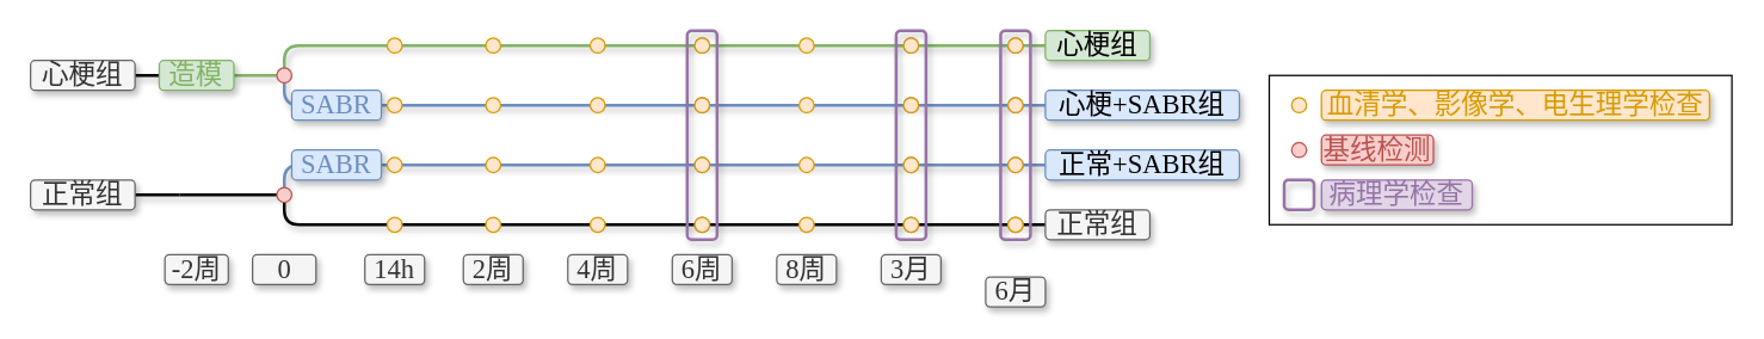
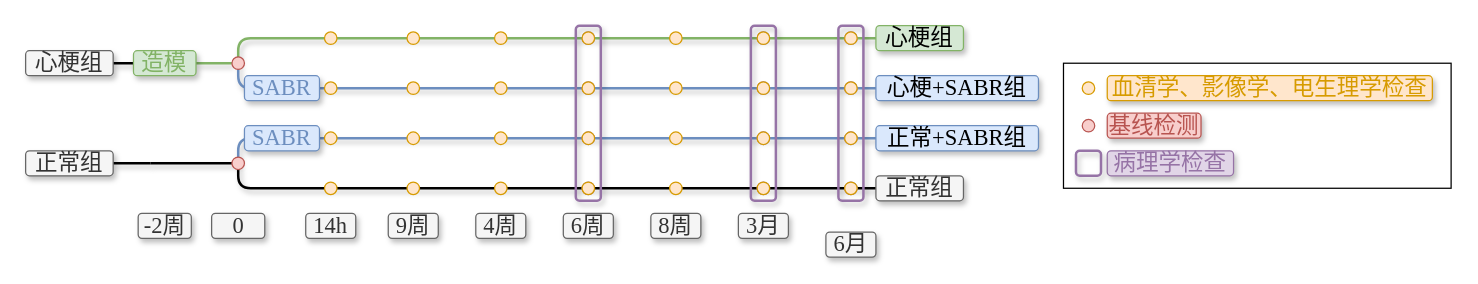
  <mxCell id="0" />
  <mxCell id="1" parent="0" />
  <mxCell id="2" value="" style="endArrow=none;html=1;rounded=1;startArrow=none;startFill=0;endFill=0;fillColor=#dae8fc;strokeColor=#6c8ebf;strokeWidth=2;shadow=1;" edge="1" parent="1"><mxGeometry width="50" height="50" relative="1" as="geometry"><mxPoint x="190" y="130" as="sourcePoint" /><mxPoint x="700" y="110" as="targetPoint" /><Array as="points"><mxPoint x="190" y="110" /></Array></mxGeometry></mxCell>
  <mxCell id="3" value="" style="endArrow=none;html=1;rounded=1;startArrow=none;startFill=0;endFill=0;fillColor=#d5e8d4;strokeColor=#82b366;strokeWidth=2;shadow=1;" edge="1" parent="1"><mxGeometry width="50" height="50" relative="1" as="geometry"><mxPoint x="190" y="50" as="sourcePoint" /><mxPoint x="700" y="30" as="targetPoint" /><Array as="points"><mxPoint x="190" y="30" /></Array></mxGeometry></mxCell>
  <mxCell id="4" value="" style="endArrow=none;html=1;rounded=0;startArrow=none;startFill=0;endFill=0;fillColor=#d5e8d4;strokeColor=#82b366;strokeWidth=2;shadow=1;" edge="1" parent="1" source="82" target="24"><mxGeometry width="50" height="50" relative="1" as="geometry"><mxPoint x="120" y="50" as="sourcePoint" /><mxPoint x="190" y="50" as="targetPoint" /></mxGeometry></mxCell>
  <mxCell id="5" value="" style="endArrow=none;html=1;rounded=0;startArrow=none;startFill=0;endFill=0;strokeWidth=2;shadow=1;" edge="1" parent="1"><mxGeometry width="50" height="50" relative="1" as="geometry"><mxPoint x="90" y="50" as="sourcePoint" /><mxPoint x="120" y="50" as="targetPoint" /></mxGeometry></mxCell>
  <mxCell id="6" value="&lt;font style=&quot;font-size: 18px;&quot; face=&quot;LXGW WenKai&quot;&gt;心梗组&lt;/font&gt;" style="text;html=1;strokeColor=#666666;fillColor=#f5f5f5;align=center;verticalAlign=middle;whiteSpace=wrap;rounded=1;fontColor=#333333;shadow=1;" vertex="1" parent="1"><mxGeometry x="20" y="40" width="70" height="20" as="geometry" /></mxCell>
  <mxCell id="7" value="" style="endArrow=none;html=1;rounded=0;startArrow=none;startFill=0;endFill=0;strokeWidth=2;shadow=1;" edge="1" parent="1"><mxGeometry width="50" height="50" relative="1" as="geometry"><mxPoint x="90" y="130" as="sourcePoint" /><mxPoint x="120" y="130" as="targetPoint" /></mxGeometry></mxCell>
  <mxCell id="8" value="&lt;font style=&quot;font-size: 18px;&quot; face=&quot;LXGW WenKai&quot;&gt;正常组&lt;/font&gt;" style="text;html=1;strokeColor=#666666;fillColor=#f5f5f5;align=center;verticalAlign=middle;whiteSpace=wrap;rounded=1;fontColor=#333333;shadow=1;" vertex="1" parent="1"><mxGeometry x="20" y="120" width="70" height="20" as="geometry" /></mxCell>
  <mxCell id="9" value="" style="endArrow=none;html=1;rounded=0;startArrow=none;startFill=0;endFill=0;fillColor=#d5e8d4;strokeColor=#82b366;strokeWidth=2;" edge="1" parent="1" source="24"><mxGeometry width="50" height="50" relative="1" as="geometry"><mxPoint x="50" y="50" as="sourcePoint" /><mxPoint x="190" y="50" as="targetPoint" /></mxGeometry></mxCell>
  <mxCell id="10" value="" style="endArrow=none;html=1;rounded=0;startArrow=none;startFill=0;endFill=0;fillColor=#d5e8d4;strokeColor=#000000;strokeWidth=2;shadow=1;" edge="1" parent="1"><mxGeometry width="50" height="50" relative="1" as="geometry"><mxPoint x="120" y="130" as="sourcePoint" /><mxPoint x="190" y="130" as="targetPoint" /></mxGeometry></mxCell>
  <mxCell id="11" value="&lt;font style=&quot;font-size: 18px;&quot; face=&quot;LXGW WenKai&quot;&gt;-2周&lt;/font&gt;" style="text;html=1;strokeColor=#666666;fillColor=#f5f5f5;align=center;verticalAlign=middle;whiteSpace=wrap;rounded=1;fontColor=#333333;shadow=1;" vertex="1" parent="1"><mxGeometry x="110" y="170" width="42.5" height="20" as="geometry" /></mxCell>
  <mxCell id="12" value="" style="endArrow=none;html=1;rounded=1;startArrow=none;startFill=0;endFill=0;fillColor=#d5e8d4;strokeColor=#000000;strokeWidth=2;shadow=1;" edge="1" parent="1"><mxGeometry width="50" height="50" relative="1" as="geometry"><mxPoint x="190" y="130" as="sourcePoint" /><mxPoint x="700" y="150" as="targetPoint" /><Array as="points"><mxPoint x="190" y="150" /></Array></mxGeometry></mxCell>
  <mxCell id="13" value="" style="endArrow=none;html=1;startArrow=none;startFill=0;endFill=0;fillColor=#d5e8d4;strokeColor=#6C8EBF;strokeWidth=2;rounded=1;shadow=1;" edge="1" parent="1"><mxGeometry width="50" height="50" relative="1" as="geometry"><mxPoint x="190" y="50" as="sourcePoint" /><mxPoint x="700" y="70" as="targetPoint" /><Array as="points"><mxPoint x="190" y="70" /></Array></mxGeometry></mxCell>
  <mxCell id="14" value="&lt;font style=&quot;font-size: 18px;&quot; face=&quot;LXGW WenKai&quot;&gt;14h&lt;/font&gt;" style="text;html=1;strokeColor=#666666;fillColor=#f5f5f5;align=center;verticalAlign=middle;whiteSpace=wrap;rounded=1;fontColor=#333333;shadow=1;" vertex="1" parent="1"><mxGeometry x="244" y="170" width="40" height="20" as="geometry" /></mxCell>
- <mxCell id="15" value="&lt;font style=&quot;font-size: 18px;&quot; face=&quot;LXGW WenKai&quot;&gt;2周&lt;/font&gt;" style="text;html=1;strokeColor=#666666;fillColor=#f5f5f5;align=center;verticalAlign=middle;whiteSpace=wrap;rounded=1;fontColor=#333333;shadow=1;" vertex="1" parent="1"><mxGeometry x="310" y="170" width="40" height="20" as="geometry" /></mxCell>
+ <mxCell id="15" value="&lt;font style=&quot;font-size: 18px;&quot; face=&quot;LXGW WenKai&quot;&gt;9周&lt;/font&gt;" style="text;html=1;strokeColor=#666666;fillColor=#f5f5f5;align=center;verticalAlign=middle;whiteSpace=wrap;rounded=1;fontColor=#333333;shadow=1;" vertex="1" parent="1"><mxGeometry x="310" y="170" width="40" height="20" as="geometry" /></mxCell>
  <mxCell id="16" value="&lt;font style=&quot;font-size: 18px;&quot; face=&quot;LXGW WenKai&quot;&gt;4周&lt;/font&gt;" style="text;html=1;strokeColor=#666666;fillColor=#f5f5f5;align=center;verticalAlign=middle;whiteSpace=wrap;rounded=1;fontColor=#333333;shadow=1;" vertex="1" parent="1"><mxGeometry x="380" y="170" width="40" height="20" as="geometry" /></mxCell>
  <mxCell id="17" value="&lt;font style=&quot;font-size: 18px;&quot; face=&quot;LXGW WenKai&quot;&gt;6周&lt;/font&gt;" style="text;html=1;strokeColor=#666666;fillColor=#f5f5f5;align=center;verticalAlign=middle;whiteSpace=wrap;rounded=1;fontColor=#333333;shadow=1;" vertex="1" parent="1"><mxGeometry x="450" y="170" width="40" height="20" as="geometry" /></mxCell>
  <mxCell id="18" value="&lt;font style=&quot;font-size: 18px;&quot; face=&quot;LXGW WenKai&quot;&gt;8周&lt;/font&gt;" style="text;html=1;strokeColor=#666666;fillColor=#f5f5f5;align=center;verticalAlign=middle;whiteSpace=wrap;rounded=1;fontColor=#333333;shadow=1;" vertex="1" parent="1"><mxGeometry x="520" y="170" width="40" height="20" as="geometry" /></mxCell>
  <mxCell id="19" value="&lt;font style=&quot;font-size: 18px;&quot; face=&quot;LXGW WenKai&quot;&gt;3月&lt;/font&gt;" style="text;html=1;strokeColor=#666666;fillColor=#f5f5f5;align=center;verticalAlign=middle;whiteSpace=wrap;rounded=1;fontColor=#333333;shadow=1;" vertex="1" parent="1"><mxGeometry x="590" y="170" width="40" height="20" as="geometry" /></mxCell>
  <mxCell id="20" value="&lt;font style=&quot;font-size: 18px;&quot; face=&quot;LXGW WenKai&quot;&gt;6月&lt;/font&gt;" style="text;html=1;strokeColor=#666666;fillColor=#f5f5f5;align=center;verticalAlign=middle;whiteSpace=wrap;rounded=1;fontColor=#333333;shadow=1;" vertex="1" parent="1"><mxGeometry x="660" y="185" width="40" height="20" as="geometry" /></mxCell>
  <mxCell id="21" value="" style="rounded=1;whiteSpace=wrap;html=1;fillColor=none;strokeColor=#9673a6;strokeWidth=2;shadow=1;" vertex="1" parent="1"><mxGeometry x="460" y="20" width="20" height="140" as="geometry" /></mxCell>
  <mxCell id="22" value="" style="rounded=1;whiteSpace=wrap;html=1;fillColor=none;strokeColor=#9673a6;strokeWidth=2;glass=0;shadow=1;" vertex="1" parent="1"><mxGeometry x="600" y="20" width="20" height="140" as="geometry" /></mxCell>
  <mxCell id="23" value="" style="rounded=1;whiteSpace=wrap;html=1;fillColor=none;strokeColor=#9673a6;strokeWidth=2;shadow=1;" vertex="1" parent="1"><mxGeometry x="670" y="20" width="20" height="140" as="geometry" /></mxCell>
  <mxCell id="24" value="" style="ellipse;whiteSpace=wrap;html=1;aspect=fixed;fillColor=#f8cecc;strokeColor=#b85450;" vertex="1" parent="1"><mxGeometry x="185" y="45" width="10" height="10" as="geometry" /></mxCell>
  <mxCell id="25" value="" style="endArrow=none;html=1;rounded=0;startArrow=none;startFill=0;endFill=0;fillColor=#dae8fc;strokeColor=#6c8ebf;strokeWidth=2;" edge="1" parent="1" target="26"><mxGeometry width="50" height="50" relative="1" as="geometry"><mxPoint x="190" y="130" as="sourcePoint" /><mxPoint x="700" y="110" as="targetPoint" /><Array as="points" /></mxGeometry></mxCell>
  <mxCell id="26" value="" style="ellipse;whiteSpace=wrap;html=1;aspect=fixed;fillColor=#f8cecc;strokeColor=#b85450;" vertex="1" parent="1"><mxGeometry x="185" y="125" width="10" height="10" as="geometry" /></mxCell>
  <mxCell id="27" value="" style="ellipse;whiteSpace=wrap;html=1;aspect=fixed;fillColor=#e1d5e7;strokeColor=#9673a6;" vertex="1" parent="1"><mxGeometry x="675" y="145" width="10" height="10" as="geometry" /></mxCell>
  <mxCell id="28" value="" style="ellipse;whiteSpace=wrap;html=1;aspect=fixed;fillColor=#e1d5e7;strokeColor=#9673a6;" vertex="1" parent="1"><mxGeometry x="675" y="105" width="10" height="10" as="geometry" /></mxCell>
  <mxCell id="29" value="" style="ellipse;whiteSpace=wrap;html=1;aspect=fixed;fillColor=#e1d5e7;strokeColor=#9673a6;" vertex="1" parent="1"><mxGeometry x="675" y="65" width="10" height="10" as="geometry" /></mxCell>
  <mxCell id="30" value="" style="ellipse;whiteSpace=wrap;html=1;aspect=fixed;fillColor=#e1d5e7;strokeColor=#9673a6;" vertex="1" parent="1"><mxGeometry x="675" y="25" width="10" height="10" as="geometry" /></mxCell>
  <mxCell id="31" value="" style="ellipse;whiteSpace=wrap;html=1;aspect=fixed;fillColor=#e1d5e7;strokeColor=#9673a6;" vertex="1" parent="1"><mxGeometry x="605" y="145" width="10" height="10" as="geometry" /></mxCell>
  <mxCell id="32" value="" style="ellipse;whiteSpace=wrap;html=1;aspect=fixed;fillColor=#e1d5e7;strokeColor=#9673a6;" vertex="1" parent="1"><mxGeometry x="605" y="105" width="10" height="10" as="geometry" /></mxCell>
  <mxCell id="33" value="" style="ellipse;whiteSpace=wrap;html=1;aspect=fixed;fillColor=#e1d5e7;strokeColor=#9673a6;" vertex="1" parent="1"><mxGeometry x="605" y="65" width="10" height="10" as="geometry" /></mxCell>
  <mxCell id="34" value="" style="ellipse;whiteSpace=wrap;html=1;aspect=fixed;fillColor=#e1d5e7;strokeColor=#9673a6;" vertex="1" parent="1"><mxGeometry x="465" y="145" width="10" height="10" as="geometry" /></mxCell>
  <mxCell id="35" value="" style="ellipse;whiteSpace=wrap;html=1;aspect=fixed;fillColor=#e1d5e7;strokeColor=#9673a6;" vertex="1" parent="1"><mxGeometry x="465" y="105" width="10" height="10" as="geometry" /></mxCell>
  <mxCell id="36" value="" style="ellipse;whiteSpace=wrap;html=1;aspect=fixed;fillColor=#e1d5e7;strokeColor=#9673a6;" vertex="1" parent="1"><mxGeometry x="465" y="65" width="10" height="10" as="geometry" /></mxCell>
  <mxCell id="37" value="" style="ellipse;whiteSpace=wrap;html=1;aspect=fixed;fillColor=#e1d5e7;strokeColor=#9673a6;" vertex="1" parent="1"><mxGeometry x="465" y="25" width="10" height="10" as="geometry" /></mxCell>
  <mxCell id="38" value="" style="ellipse;whiteSpace=wrap;html=1;aspect=fixed;fillColor=#e1d5e7;strokeColor=#9673a6;" vertex="1" parent="1"><mxGeometry x="605" y="25" width="10" height="10" as="geometry" /></mxCell>
  <mxCell id="39" value="&lt;font style=&quot;font-size: 18px;&quot; face=&quot;LXGW WenKai&quot;&gt;心梗组&lt;/font&gt;" style="text;html=1;strokeColor=#82b366;fillColor=#d5e8d4;align=center;verticalAlign=middle;whiteSpace=wrap;rounded=1;shadow=1;" vertex="1" parent="1"><mxGeometry x="700" y="20" width="70" height="20" as="geometry" /></mxCell>
  <mxCell id="40" value="&lt;font style=&quot;font-size: 18px;&quot; face=&quot;LXGW WenKai&quot;&gt;正常组&lt;/font&gt;" style="text;html=1;strokeColor=#666666;fillColor=#f5f5f5;align=center;verticalAlign=middle;whiteSpace=wrap;rounded=1;fontColor=#333333;shadow=1;" vertex="1" parent="1"><mxGeometry x="700" y="140" width="70" height="20" as="geometry" /></mxCell>
  <mxCell id="41" value="&lt;font style=&quot;font-size: 18px;&quot; face=&quot;LXGW WenKai&quot;&gt;心梗+SABR组&lt;/font&gt;" style="text;html=1;strokeColor=#6c8ebf;fillColor=#dae8fc;align=center;verticalAlign=middle;whiteSpace=wrap;rounded=1;shadow=1;" vertex="1" parent="1"><mxGeometry x="700" y="60" width="130" height="20" as="geometry" /></mxCell>
  <mxCell id="42" value="&lt;font style=&quot;font-size: 18px;&quot; face=&quot;LXGW WenKai&quot;&gt;正常+SABR组&lt;/font&gt;" style="text;html=1;strokeColor=#6c8ebf;fillColor=#dae8fc;align=center;verticalAlign=middle;whiteSpace=wrap;rounded=1;shadow=1;" vertex="1" parent="1"><mxGeometry x="700" y="100" width="130" height="20" as="geometry" /></mxCell>
  <mxCell id="43" value="&lt;font color=&quot;#6c8ebf&quot; style=&quot;font-size: 18px;&quot; face=&quot;LXGW WenKai&quot;&gt;SABR&lt;/font&gt;" style="text;html=1;strokeColor=#6c8ebf;fillColor=#dae8fc;align=center;verticalAlign=middle;whiteSpace=wrap;rounded=1;shadow=1;" vertex="1" parent="1"><mxGeometry x="195" y="60" width="60" height="20" as="geometry" /></mxCell>
  <mxCell id="44" value="&lt;font color=&quot;#6c8ebf&quot; style=&quot;font-size: 18px;&quot; face=&quot;LXGW WenKai&quot;&gt;SABR&lt;/font&gt;" style="text;html=1;strokeColor=#6c8ebf;fillColor=#dae8fc;align=center;verticalAlign=middle;whiteSpace=wrap;rounded=1;shadow=1;" vertex="1" parent="1"><mxGeometry x="195" y="100" width="60" height="20" as="geometry" /></mxCell>
  <mxCell id="45" value="" style="group" vertex="1" connectable="0" parent="1"><mxGeometry x="259" y="25" width="10" height="130" as="geometry" /></mxCell>
  <mxCell id="46" value="" style="ellipse;whiteSpace=wrap;html=1;aspect=fixed;fillColor=#ffe6cc;strokeColor=#d79b00;" vertex="1" parent="45"><mxGeometry width="10" height="10" as="geometry" /></mxCell>
  <mxCell id="47" value="" style="ellipse;whiteSpace=wrap;html=1;aspect=fixed;fillColor=#ffe6cc;strokeColor=#d79b00;" vertex="1" parent="45"><mxGeometry y="40" width="10" height="10" as="geometry" /></mxCell>
  <mxCell id="48" value="" style="ellipse;whiteSpace=wrap;html=1;aspect=fixed;fillColor=#ffe6cc;strokeColor=#d79b00;" vertex="1" parent="45"><mxGeometry y="80" width="10" height="10" as="geometry" /></mxCell>
  <mxCell id="49" value="" style="ellipse;whiteSpace=wrap;html=1;aspect=fixed;fillColor=#ffe6cc;strokeColor=#d79b00;" vertex="1" parent="45"><mxGeometry y="120" width="10" height="10" as="geometry" /></mxCell>
  <mxCell id="50" value="" style="group" vertex="1" connectable="0" parent="1"><mxGeometry x="325" y="25" width="10" height="130" as="geometry" /></mxCell>
  <mxCell id="51" value="" style="ellipse;whiteSpace=wrap;html=1;aspect=fixed;fillColor=#ffe6cc;strokeColor=#d79b00;" vertex="1" parent="50"><mxGeometry width="10" height="10" as="geometry" /></mxCell>
  <mxCell id="52" value="" style="ellipse;whiteSpace=wrap;html=1;aspect=fixed;fillColor=#ffe6cc;strokeColor=#d79b00;" vertex="1" parent="50"><mxGeometry y="40" width="10" height="10" as="geometry" /></mxCell>
  <mxCell id="53" value="" style="ellipse;whiteSpace=wrap;html=1;aspect=fixed;fillColor=#ffe6cc;strokeColor=#d79b00;" vertex="1" parent="50"><mxGeometry y="80" width="10" height="10" as="geometry" /></mxCell>
  <mxCell id="54" value="" style="ellipse;whiteSpace=wrap;html=1;aspect=fixed;fillColor=#ffe6cc;strokeColor=#d79b00;" vertex="1" parent="50"><mxGeometry y="120" width="10" height="10" as="geometry" /></mxCell>
  <mxCell id="55" value="" style="group" vertex="1" connectable="0" parent="1"><mxGeometry x="395" y="25" width="10" height="130" as="geometry" /></mxCell>
  <mxCell id="56" value="" style="ellipse;whiteSpace=wrap;html=1;aspect=fixed;fillColor=#ffe6cc;strokeColor=#d79b00;" vertex="1" parent="55"><mxGeometry width="10" height="10" as="geometry" /></mxCell>
  <mxCell id="57" value="" style="ellipse;whiteSpace=wrap;html=1;aspect=fixed;fillColor=#ffe6cc;strokeColor=#d79b00;" vertex="1" parent="55"><mxGeometry y="40" width="10" height="10" as="geometry" /></mxCell>
  <mxCell id="58" value="" style="ellipse;whiteSpace=wrap;html=1;aspect=fixed;fillColor=#ffe6cc;strokeColor=#d79b00;" vertex="1" parent="55"><mxGeometry y="80" width="10" height="10" as="geometry" /></mxCell>
  <mxCell id="59" value="" style="ellipse;whiteSpace=wrap;html=1;aspect=fixed;fillColor=#ffe6cc;strokeColor=#d79b00;" vertex="1" parent="55"><mxGeometry y="120" width="10" height="10" as="geometry" /></mxCell>
  <mxCell id="60" value="" style="group" vertex="1" connectable="0" parent="1"><mxGeometry x="465" y="25" width="10" height="130" as="geometry" /></mxCell>
  <mxCell id="61" value="" style="ellipse;whiteSpace=wrap;html=1;aspect=fixed;fillColor=#ffe6cc;strokeColor=#d79b00;" vertex="1" parent="60"><mxGeometry width="10" height="10" as="geometry" /></mxCell>
  <mxCell id="62" value="" style="ellipse;whiteSpace=wrap;html=1;aspect=fixed;fillColor=#ffe6cc;strokeColor=#d79b00;" vertex="1" parent="60"><mxGeometry y="40" width="10" height="10" as="geometry" /></mxCell>
  <mxCell id="63" value="" style="ellipse;whiteSpace=wrap;html=1;aspect=fixed;fillColor=#ffe6cc;strokeColor=#d79b00;" vertex="1" parent="60"><mxGeometry y="80" width="10" height="10" as="geometry" /></mxCell>
  <mxCell id="64" value="" style="ellipse;whiteSpace=wrap;html=1;aspect=fixed;fillColor=#ffe6cc;strokeColor=#d79b00;" vertex="1" parent="60"><mxGeometry y="120" width="10" height="10" as="geometry" /></mxCell>
  <mxCell id="65" value="" style="group" vertex="1" connectable="0" parent="1"><mxGeometry x="535" y="25" width="10" height="130" as="geometry" /></mxCell>
  <mxCell id="66" value="" style="ellipse;whiteSpace=wrap;html=1;aspect=fixed;fillColor=#ffe6cc;strokeColor=#d79b00;" vertex="1" parent="65"><mxGeometry width="10" height="10" as="geometry" /></mxCell>
  <mxCell id="67" value="" style="ellipse;whiteSpace=wrap;html=1;aspect=fixed;fillColor=#ffe6cc;strokeColor=#d79b00;" vertex="1" parent="65"><mxGeometry y="40" width="10" height="10" as="geometry" /></mxCell>
  <mxCell id="68" value="" style="ellipse;whiteSpace=wrap;html=1;aspect=fixed;fillColor=#ffe6cc;strokeColor=#d79b00;" vertex="1" parent="65"><mxGeometry y="80" width="10" height="10" as="geometry" /></mxCell>
  <mxCell id="69" value="" style="ellipse;whiteSpace=wrap;html=1;aspect=fixed;fillColor=#ffe6cc;strokeColor=#d79b00;" vertex="1" parent="65"><mxGeometry y="120" width="10" height="10" as="geometry" /></mxCell>
  <mxCell id="70" value="" style="group" vertex="1" connectable="0" parent="1"><mxGeometry x="605" y="25" width="10" height="130" as="geometry" /></mxCell>
  <mxCell id="71" value="" style="ellipse;whiteSpace=wrap;html=1;aspect=fixed;fillColor=#ffe6cc;strokeColor=#d79b00;" vertex="1" parent="70"><mxGeometry width="10" height="10" as="geometry" /></mxCell>
  <mxCell id="72" value="" style="ellipse;whiteSpace=wrap;html=1;aspect=fixed;fillColor=#ffe6cc;strokeColor=#d79b00;" vertex="1" parent="70"><mxGeometry y="40" width="10" height="10" as="geometry" /></mxCell>
  <mxCell id="73" value="" style="ellipse;whiteSpace=wrap;html=1;aspect=fixed;fillColor=#ffe6cc;strokeColor=#d79b00;" vertex="1" parent="70"><mxGeometry y="80" width="10" height="10" as="geometry" /></mxCell>
  <mxCell id="74" value="" style="ellipse;whiteSpace=wrap;html=1;aspect=fixed;fillColor=#ffe6cc;strokeColor=#d79b00;" vertex="1" parent="70"><mxGeometry y="120" width="10" height="10" as="geometry" /></mxCell>
  <mxCell id="75" value="" style="group" vertex="1" connectable="0" parent="1"><mxGeometry x="675" y="25" width="10" height="130" as="geometry" /></mxCell>
  <mxCell id="76" value="" style="ellipse;whiteSpace=wrap;html=1;aspect=fixed;fillColor=#ffe6cc;strokeColor=#d79b00;" vertex="1" parent="75"><mxGeometry width="10" height="10" as="geometry" /></mxCell>
  <mxCell id="77" value="" style="ellipse;whiteSpace=wrap;html=1;aspect=fixed;fillColor=#ffe6cc;strokeColor=#d79b00;" vertex="1" parent="75"><mxGeometry y="40" width="10" height="10" as="geometry" /></mxCell>
  <mxCell id="78" value="" style="ellipse;whiteSpace=wrap;html=1;aspect=fixed;fillColor=#ffe6cc;strokeColor=#d79b00;" vertex="1" parent="75"><mxGeometry y="80" width="10" height="10" as="geometry" /></mxCell>
  <mxCell id="79" value="" style="ellipse;whiteSpace=wrap;html=1;aspect=fixed;fillColor=#ffe6cc;strokeColor=#d79b00;" vertex="1" parent="75"><mxGeometry y="120" width="10" height="10" as="geometry" /></mxCell>
  <mxCell id="80" value="&lt;font style=&quot;font-size: 18px;&quot; face=&quot;LXGW WenKai&quot;&gt;0&lt;/font&gt;" style="text;html=1;strokeColor=#666666;fillColor=#f5f5f5;align=center;verticalAlign=middle;whiteSpace=wrap;rounded=1;fontColor=#333333;shadow=1;" vertex="1" parent="1"><mxGeometry x="168.75" y="170" width="42.5" height="20" as="geometry" /></mxCell>
  <mxCell id="81" value="" style="endArrow=none;html=1;rounded=0;startArrow=none;startFill=0;endFill=0;fillColor=#d5e8d4;strokeColor=#82b366;strokeWidth=2;shadow=1;" edge="1" parent="1" target="82"><mxGeometry width="50" height="50" relative="1" as="geometry"><mxPoint x="120" y="50" as="sourcePoint" /><mxPoint x="185" y="50" as="targetPoint" /></mxGeometry></mxCell>
  <mxCell id="82" value="&lt;font color=&quot;#82b366&quot; style=&quot;font-size: 18px;&quot; face=&quot;LXGW WenKai&quot;&gt;造模&lt;/font&gt;" style="text;html=1;strokeColor=#82b366;fillColor=#d5e8d4;align=center;verticalAlign=middle;whiteSpace=wrap;rounded=1;shadow=1;" vertex="1" parent="1"><mxGeometry x="106.25" y="40" width="50" height="20" as="geometry" /></mxCell>
  <mxCell id="83" value="" style="group" vertex="1" connectable="0" parent="1"><mxGeometry x="860" y="60" width="300" height="100" as="geometry" /></mxCell>
  <mxCell id="84" value="&lt;font style=&quot;font-size: 18px;&quot; face=&quot;LXGW WenKai&quot; color=&quot;#b85450&quot;&gt;基线检测&lt;/font&gt;" style="text;html=1;strokeColor=#b85450;fillColor=#f8cecc;align=center;verticalAlign=middle;whiteSpace=wrap;rounded=1;shadow=1;" vertex="1" parent="83"><mxGeometry x="25" y="30" width="75" height="20" as="geometry" /></mxCell>
  <mxCell id="85" value="&lt;font style=&quot;font-size: 18px;&quot; face=&quot;LXGW WenKai&quot; color=&quot;#d79b00&quot;&gt;血清学、影像学、电生理学检查&lt;/font&gt;" style="text;html=1;strokeColor=#d79b00;fillColor=#ffe6cc;align=center;verticalAlign=middle;whiteSpace=wrap;rounded=1;shadow=1;" vertex="1" parent="83"><mxGeometry x="25" width="260" height="20" as="geometry" /></mxCell>
  <mxCell id="86" value="&lt;font color=&quot;#9673a6&quot; style=&quot;font-size: 18px;&quot; face=&quot;LXGW WenKai&quot;&gt;病理学检查&lt;/font&gt;" style="text;html=1;strokeColor=#9673a6;fillColor=#e1d5e7;align=center;verticalAlign=middle;whiteSpace=wrap;rounded=1;shadow=1;" vertex="1" parent="83"><mxGeometry x="25" y="60" width="101" height="20" as="geometry" /></mxCell>
  <mxCell id="87" value="" style="ellipse;whiteSpace=wrap;html=1;aspect=fixed;fillColor=#f8cecc;strokeColor=#b85450;" vertex="1" parent="83"><mxGeometry x="5" y="35" width="10" height="10" as="geometry" /></mxCell>
  <mxCell id="88" value="" style="ellipse;whiteSpace=wrap;html=1;aspect=fixed;fillColor=#ffe6cc;strokeColor=#d79b00;" vertex="1" parent="83"><mxGeometry x="5" y="5" width="10" height="10" as="geometry" /></mxCell>
  <mxCell id="89" value="" style="rounded=1;whiteSpace=wrap;html=1;fillColor=none;strokeColor=#9673a6;strokeWidth=2;shadow=1;" vertex="1" parent="83"><mxGeometry y="60" width="20" height="20" as="geometry" /></mxCell>
  <mxCell id="90" value="" style="rounded=0;whiteSpace=wrap;html=1;fillColor=none;" vertex="1" parent="83"><mxGeometry x="-10" y="-10" width="310" height="100" as="geometry" /></mxCell>
